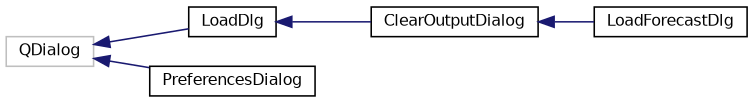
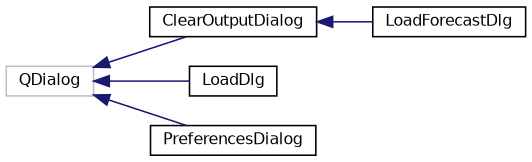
  digraph {
    rankdir=LR
    node [color=black fillcolor=white fontname=Helvetica fontsize=10 shape=record style=filled]
    edge [color=midnightblue dir=back fontname=Helvetica fontsize=10 labelfontname=Helvetica labelfontsize=10 style=solid]
    n1 [color=grey75 height=0.2 label=QDialog width=0.4]
    n2 [height=0.2 label=ClearOutputDialog width=0.4]
    n3 [height=0.2 label=LoadDlg width=0.4]
    n4 [height=0.2 label=PreferencesDialog width=0.4]
    n5 [height=0.2 label=LoadForecastDlg width=0.4]
-   n3 -> n2
+   n1 -> n2
    n1 -> n3
    n1 -> n4
    n2 -> n5
  }
